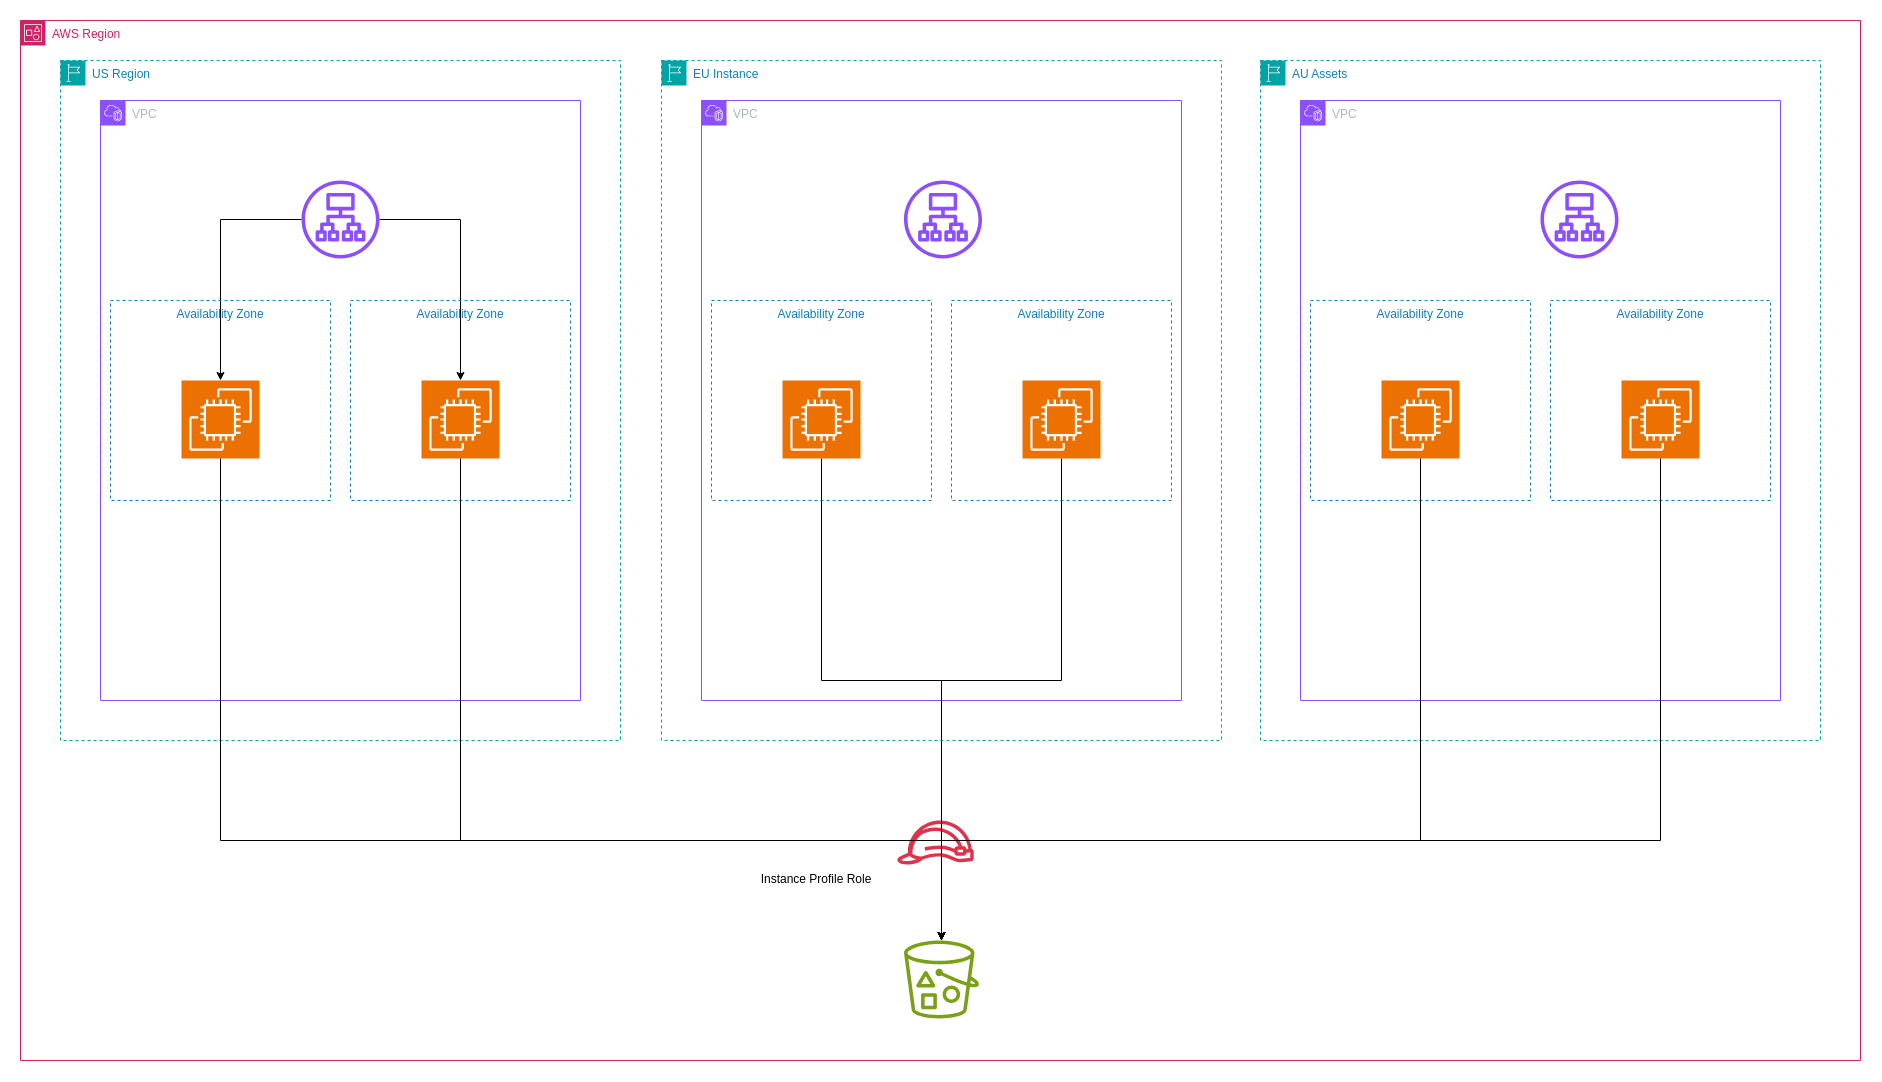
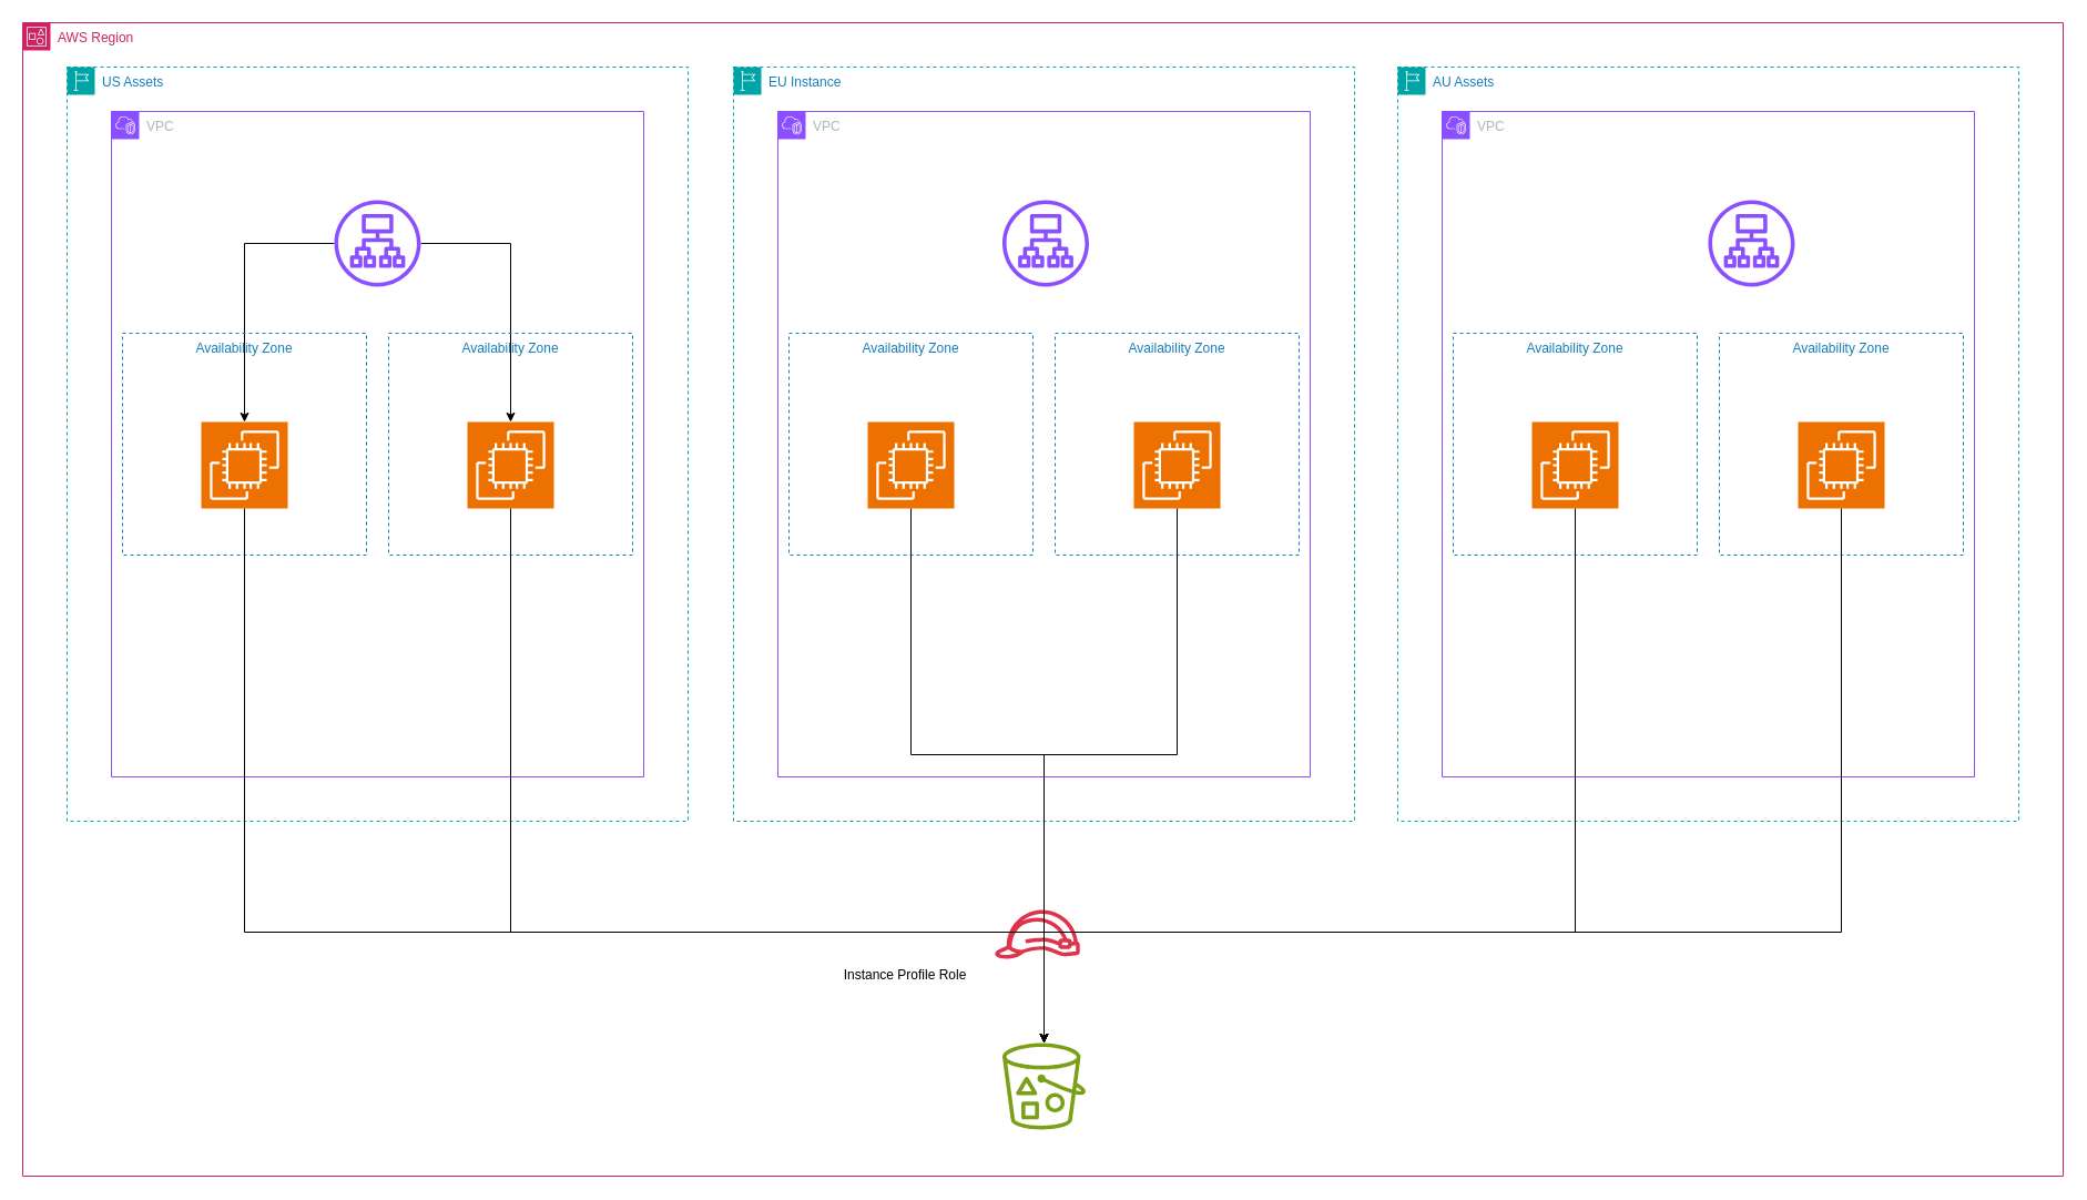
  <mxCell id="0" />
  <mxCell id="1" parent="0" />
  <mxCell id="2" value="AWS Region" style="points=[[0,0],[0.25,0],[0.5,0],[0.75,0],[1,0],[1,0.25],[1,0.5],[1,0.75],[1,1],[0.75,1],[0.5,1],[0.25,1],[0,1],[0,0.75],[0,0.5],[0,0.25]];outlineConnect=0;gradientColor=none;html=1;whiteSpace=wrap;fontSize=12;fontStyle=0;container=1;pointerEvents=0;collapsible=0;recursiveResize=0;shape=mxgraph.aws4.group;grIcon=mxgraph.aws4.group_account;strokeColor=#CD2264;fillColor=none;verticalAlign=top;align=left;spacingLeft=30;fontColor=#CD2264;dashed=0;" vertex="1" parent="1"><mxGeometry x="20" y="20" width="1840" height="1040" as="geometry" /></mxCell>
- <mxCell id="3" value="US Region" style="points=[[0,0],[0.25,0],[0.5,0],[0.75,0],[1,0],[1,0.25],[1,0.5],[1,0.75],[1,1],[0.75,1],[0.5,1],[0.25,1],[0,1],[0,0.75],[0,0.5],[0,0.25]];outlineConnect=0;gradientColor=none;html=1;whiteSpace=wrap;fontSize=12;fontStyle=0;container=1;pointerEvents=0;collapsible=0;recursiveResize=0;shape=mxgraph.aws4.group;grIcon=mxgraph.aws4.group_region;strokeColor=#00A4A6;fillColor=none;verticalAlign=top;align=left;spacingLeft=30;fontColor=#147EBA;dashed=1;" vertex="1" parent="2"><mxGeometry x="40" y="40" width="560" height="680" as="geometry" /></mxCell>
+ <mxCell id="3" value="US Assets" style="points=[[0,0],[0.25,0],[0.5,0],[0.75,0],[1,0],[1,0.25],[1,0.5],[1,0.75],[1,1],[0.75,1],[0.5,1],[0.25,1],[0,1],[0,0.75],[0,0.5],[0,0.25]];outlineConnect=0;gradientColor=none;html=1;whiteSpace=wrap;fontSize=12;fontStyle=0;container=1;pointerEvents=0;collapsible=0;recursiveResize=0;shape=mxgraph.aws4.group;grIcon=mxgraph.aws4.group_region;strokeColor=#00A4A6;fillColor=none;verticalAlign=top;align=left;spacingLeft=30;fontColor=#147EBA;dashed=1;" vertex="1" parent="2"><mxGeometry x="40" y="40" width="560" height="680" as="geometry" /></mxCell>
  <mxCell id="4" value="VPC" style="points=[[0,0],[0.25,0],[0.5,0],[0.75,0],[1,0],[1,0.25],[1,0.5],[1,0.75],[1,1],[0.75,1],[0.5,1],[0.25,1],[0,1],[0,0.75],[0,0.5],[0,0.25]];outlineConnect=0;gradientColor=none;html=1;whiteSpace=wrap;fontSize=12;fontStyle=0;container=1;pointerEvents=0;collapsible=0;recursiveResize=0;shape=mxgraph.aws4.group;grIcon=mxgraph.aws4.group_vpc2;strokeColor=#8C4FFF;fillColor=none;verticalAlign=top;align=left;spacingLeft=30;fontColor=#AAB7B8;dashed=0;" vertex="1" parent="3"><mxGeometry x="40" y="40" width="480" height="600" as="geometry" /></mxCell>
  <mxCell id="5" style="edgeStyle=orthogonalEdgeStyle;rounded=0;orthogonalLoop=1;jettySize=auto;html=1;" edge="1" parent="4" source="7" target="10"><mxGeometry relative="1" as="geometry" /></mxCell>
  <mxCell id="6" style="edgeStyle=orthogonalEdgeStyle;rounded=0;orthogonalLoop=1;jettySize=auto;html=1;" edge="1" parent="4" source="7" target="11"><mxGeometry relative="1" as="geometry" /></mxCell>
  <mxCell id="7" value="" style="sketch=0;outlineConnect=0;fontColor=#232F3E;gradientColor=none;fillColor=#8C4FFF;strokeColor=none;dashed=0;verticalLabelPosition=bottom;verticalAlign=top;align=center;html=1;fontSize=12;fontStyle=0;aspect=fixed;pointerEvents=1;shape=mxgraph.aws4.application_load_balancer;" vertex="1" parent="4"><mxGeometry x="201" y="80" width="78" height="78" as="geometry" /></mxCell>
  <mxCell id="8" value="Availability Zone" style="fillColor=none;strokeColor=#147EBA;dashed=1;verticalAlign=top;fontStyle=0;fontColor=#147EBA;whiteSpace=wrap;html=1;" vertex="1" parent="4"><mxGeometry x="10" y="200" width="220" height="200" as="geometry" /></mxCell>
  <mxCell id="9" value="Availability Zone" style="fillColor=none;strokeColor=#147EBA;dashed=1;verticalAlign=top;fontStyle=0;fontColor=#147EBA;whiteSpace=wrap;html=1;" vertex="1" parent="4"><mxGeometry x="250" y="200" width="220" height="200" as="geometry" /></mxCell>
  <mxCell id="10" value="" style="sketch=0;points=[[0,0,0],[0.25,0,0],[0.5,0,0],[0.75,0,0],[1,0,0],[0,1,0],[0.25,1,0],[0.5,1,0],[0.75,1,0],[1,1,0],[0,0.25,0],[0,0.5,0],[0,0.75,0],[1,0.25,0],[1,0.5,0],[1,0.75,0]];outlineConnect=0;fontColor=#232F3E;fillColor=#ED7100;strokeColor=#ffffff;dashed=0;verticalLabelPosition=bottom;verticalAlign=top;align=center;html=1;fontSize=12;fontStyle=0;aspect=fixed;shape=mxgraph.aws4.resourceIcon;resIcon=mxgraph.aws4.ec2;" vertex="1" parent="4"><mxGeometry x="81" y="280" width="78" height="78" as="geometry" /></mxCell>
  <mxCell id="11" value="" style="sketch=0;points=[[0,0,0],[0.25,0,0],[0.5,0,0],[0.75,0,0],[1,0,0],[0,1,0],[0.25,1,0],[0.5,1,0],[0.75,1,0],[1,1,0],[0,0.25,0],[0,0.5,0],[0,0.75,0],[1,0.25,0],[1,0.5,0],[1,0.75,0]];outlineConnect=0;fontColor=#232F3E;fillColor=#ED7100;strokeColor=#ffffff;dashed=0;verticalLabelPosition=bottom;verticalAlign=top;align=center;html=1;fontSize=12;fontStyle=0;aspect=fixed;shape=mxgraph.aws4.resourceIcon;resIcon=mxgraph.aws4.ec2;" vertex="1" parent="4"><mxGeometry x="321" y="280" width="78" height="78" as="geometry" /></mxCell>
  <mxCell id="12" value="EU Instance" style="points=[[0,0],[0.25,0],[0.5,0],[0.75,0],[1,0],[1,0.25],[1,0.5],[1,0.75],[1,1],[0.75,1],[0.5,1],[0.25,1],[0,1],[0,0.75],[0,0.5],[0,0.25]];outlineConnect=0;gradientColor=none;html=1;whiteSpace=wrap;fontSize=12;fontStyle=0;container=1;pointerEvents=0;collapsible=0;recursiveResize=0;shape=mxgraph.aws4.group;grIcon=mxgraph.aws4.group_region;strokeColor=#00A4A6;fillColor=none;verticalAlign=top;align=left;spacingLeft=30;fontColor=#147EBA;dashed=1;" vertex="1" parent="2"><mxGeometry x="641" y="40" width="560" height="680" as="geometry" /></mxCell>
  <mxCell id="13" value="VPC" style="points=[[0,0],[0.25,0],[0.5,0],[0.75,0],[1,0],[1,0.25],[1,0.5],[1,0.75],[1,1],[0.75,1],[0.5,1],[0.25,1],[0,1],[0,0.75],[0,0.5],[0,0.25]];outlineConnect=0;gradientColor=none;html=1;whiteSpace=wrap;fontSize=12;fontStyle=0;container=1;pointerEvents=0;collapsible=0;recursiveResize=0;shape=mxgraph.aws4.group;grIcon=mxgraph.aws4.group_vpc2;strokeColor=#8C4FFF;fillColor=none;verticalAlign=top;align=left;spacingLeft=30;fontColor=#AAB7B8;dashed=0;" vertex="1" parent="12"><mxGeometry x="40" y="40" width="480" height="600" as="geometry" /></mxCell>
  <mxCell id="14" value="" style="sketch=0;outlineConnect=0;fontColor=#232F3E;gradientColor=none;fillColor=#8C4FFF;strokeColor=none;dashed=0;verticalLabelPosition=bottom;verticalAlign=top;align=center;html=1;fontSize=12;fontStyle=0;aspect=fixed;pointerEvents=1;shape=mxgraph.aws4.application_load_balancer;" vertex="1" parent="13"><mxGeometry x="202.5" y="80" width="78" height="78" as="geometry" /></mxCell>
  <mxCell id="15" value="Availability Zone" style="fillColor=none;strokeColor=#147EBA;dashed=1;verticalAlign=top;fontStyle=0;fontColor=#147EBA;whiteSpace=wrap;html=1;" vertex="1" parent="13"><mxGeometry x="10" y="200" width="220" height="200" as="geometry" /></mxCell>
  <mxCell id="16" value="Availability Zone" style="fillColor=none;strokeColor=#147EBA;dashed=1;verticalAlign=top;fontStyle=0;fontColor=#147EBA;whiteSpace=wrap;html=1;" vertex="1" parent="13"><mxGeometry x="250" y="200" width="220" height="200" as="geometry" /></mxCell>
  <mxCell id="17" value="" style="sketch=0;points=[[0,0,0],[0.25,0,0],[0.5,0,0],[0.75,0,0],[1,0,0],[0,1,0],[0.25,1,0],[0.5,1,0],[0.75,1,0],[1,1,0],[0,0.25,0],[0,0.5,0],[0,0.75,0],[1,0.25,0],[1,0.5,0],[1,0.75,0]];outlineConnect=0;fontColor=#232F3E;fillColor=#ED7100;strokeColor=#ffffff;dashed=0;verticalLabelPosition=bottom;verticalAlign=top;align=center;html=1;fontSize=12;fontStyle=0;aspect=fixed;shape=mxgraph.aws4.resourceIcon;resIcon=mxgraph.aws4.ec2;" vertex="1" parent="13"><mxGeometry x="81" y="280" width="78" height="78" as="geometry" /></mxCell>
  <mxCell id="18" value="" style="sketch=0;points=[[0,0,0],[0.25,0,0],[0.5,0,0],[0.75,0,0],[1,0,0],[0,1,0],[0.25,1,0],[0.5,1,0],[0.75,1,0],[1,1,0],[0,0.25,0],[0,0.5,0],[0,0.75,0],[1,0.25,0],[1,0.5,0],[1,0.75,0]];outlineConnect=0;fontColor=#232F3E;fillColor=#ED7100;strokeColor=#ffffff;dashed=0;verticalLabelPosition=bottom;verticalAlign=top;align=center;html=1;fontSize=12;fontStyle=0;aspect=fixed;shape=mxgraph.aws4.resourceIcon;resIcon=mxgraph.aws4.ec2;" vertex="1" parent="13"><mxGeometry x="321" y="280" width="78" height="78" as="geometry" /></mxCell>
  <mxCell id="19" value="AU Assets" style="points=[[0,0],[0.25,0],[0.5,0],[0.75,0],[1,0],[1,0.25],[1,0.5],[1,0.75],[1,1],[0.75,1],[0.5,1],[0.25,1],[0,1],[0,0.75],[0,0.5],[0,0.25]];outlineConnect=0;gradientColor=none;html=1;whiteSpace=wrap;fontSize=12;fontStyle=0;container=1;pointerEvents=0;collapsible=0;recursiveResize=0;shape=mxgraph.aws4.group;grIcon=mxgraph.aws4.group_region;strokeColor=#00A4A6;fillColor=none;verticalAlign=top;align=left;spacingLeft=30;fontColor=#147EBA;dashed=1;" vertex="1" parent="2"><mxGeometry x="1240" y="40" width="560" height="680" as="geometry" /></mxCell>
  <mxCell id="20" value="VPC" style="points=[[0,0],[0.25,0],[0.5,0],[0.75,0],[1,0],[1,0.25],[1,0.5],[1,0.75],[1,1],[0.75,1],[0.5,1],[0.25,1],[0,1],[0,0.75],[0,0.5],[0,0.25]];outlineConnect=0;gradientColor=none;html=1;whiteSpace=wrap;fontSize=12;fontStyle=0;container=1;pointerEvents=0;collapsible=0;recursiveResize=0;shape=mxgraph.aws4.group;grIcon=mxgraph.aws4.group_vpc2;strokeColor=#8C4FFF;fillColor=none;verticalAlign=top;align=left;spacingLeft=30;fontColor=#AAB7B8;dashed=0;" vertex="1" parent="19"><mxGeometry x="40" y="40" width="480" height="600" as="geometry" /></mxCell>
  <mxCell id="21" value="" style="sketch=0;outlineConnect=0;fontColor=#232F3E;gradientColor=none;fillColor=#8C4FFF;strokeColor=none;dashed=0;verticalLabelPosition=bottom;verticalAlign=top;align=center;html=1;fontSize=12;fontStyle=0;aspect=fixed;pointerEvents=1;shape=mxgraph.aws4.application_load_balancer;" vertex="1" parent="20"><mxGeometry x="240" y="80" width="78" height="78" as="geometry" /></mxCell>
  <mxCell id="22" value="Availability Zone" style="fillColor=none;strokeColor=#147EBA;dashed=1;verticalAlign=top;fontStyle=0;fontColor=#147EBA;whiteSpace=wrap;html=1;" vertex="1" parent="20"><mxGeometry x="10" y="200" width="220" height="200" as="geometry" /></mxCell>
  <mxCell id="23" value="Availability Zone" style="fillColor=none;strokeColor=#147EBA;dashed=1;verticalAlign=top;fontStyle=0;fontColor=#147EBA;whiteSpace=wrap;html=1;" vertex="1" parent="20"><mxGeometry x="250" y="200" width="220" height="200" as="geometry" /></mxCell>
  <mxCell id="24" value="" style="sketch=0;points=[[0,0,0],[0.25,0,0],[0.5,0,0],[0.75,0,0],[1,0,0],[0,1,0],[0.25,1,0],[0.5,1,0],[0.75,1,0],[1,1,0],[0,0.25,0],[0,0.5,0],[0,0.75,0],[1,0.25,0],[1,0.5,0],[1,0.75,0]];outlineConnect=0;fontColor=#232F3E;fillColor=#ED7100;strokeColor=#ffffff;dashed=0;verticalLabelPosition=bottom;verticalAlign=top;align=center;html=1;fontSize=12;fontStyle=0;aspect=fixed;shape=mxgraph.aws4.resourceIcon;resIcon=mxgraph.aws4.ec2;" vertex="1" parent="20"><mxGeometry x="81" y="280" width="78" height="78" as="geometry" /></mxCell>
  <mxCell id="25" value="" style="sketch=0;points=[[0,0,0],[0.25,0,0],[0.5,0,0],[0.75,0,0],[1,0,0],[0,1,0],[0.25,1,0],[0.5,1,0],[0.75,1,0],[1,1,0],[0,0.25,0],[0,0.5,0],[0,0.75,0],[1,0.25,0],[1,0.5,0],[1,0.75,0]];outlineConnect=0;fontColor=#232F3E;fillColor=#ED7100;strokeColor=#ffffff;dashed=0;verticalLabelPosition=bottom;verticalAlign=top;align=center;html=1;fontSize=12;fontStyle=0;aspect=fixed;shape=mxgraph.aws4.resourceIcon;resIcon=mxgraph.aws4.ec2;" vertex="1" parent="20"><mxGeometry x="321" y="280" width="78" height="78" as="geometry" /></mxCell>
  <mxCell id="26" value="" style="sketch=0;outlineConnect=0;fontColor=#232F3E;gradientColor=none;fillColor=#7AA116;strokeColor=none;dashed=0;verticalLabelPosition=bottom;verticalAlign=top;align=center;html=1;fontSize=12;fontStyle=0;aspect=fixed;pointerEvents=1;shape=mxgraph.aws4.bucket_with_objects;" vertex="1" parent="2"><mxGeometry x="883.5" y="920" width="75" height="78" as="geometry" /></mxCell>
  <mxCell id="27" value="" style="sketch=0;outlineConnect=0;fontColor=#232F3E;gradientColor=none;fillColor=#DD344C;strokeColor=none;dashed=0;verticalLabelPosition=bottom;verticalAlign=top;align=center;html=1;fontSize=12;fontStyle=0;aspect=fixed;pointerEvents=1;shape=mxgraph.aws4.role;" vertex="1" parent="2"><mxGeometry x="876" y="800" width="78" height="44" as="geometry" /></mxCell>
  <mxCell id="28" style="edgeStyle=orthogonalEdgeStyle;rounded=0;orthogonalLoop=1;jettySize=auto;html=1;" edge="1" parent="2" source="11" target="26"><mxGeometry relative="1" as="geometry"><Array as="points"><mxPoint x="440" y="820" /><mxPoint x="921" y="820" /></Array></mxGeometry></mxCell>
  <mxCell id="29" style="edgeStyle=orthogonalEdgeStyle;rounded=0;orthogonalLoop=1;jettySize=auto;html=1;" edge="1" parent="2" source="10" target="26"><mxGeometry relative="1" as="geometry"><Array as="points"><mxPoint x="200" y="820" /><mxPoint x="921" y="820" /></Array></mxGeometry></mxCell>
  <mxCell id="30" style="edgeStyle=orthogonalEdgeStyle;rounded=0;orthogonalLoop=1;jettySize=auto;html=1;" edge="1" parent="2" source="17" target="26"><mxGeometry relative="1" as="geometry"><Array as="points"><mxPoint x="801" y="660" /><mxPoint x="921" y="660" /></Array></mxGeometry></mxCell>
  <mxCell id="31" style="edgeStyle=orthogonalEdgeStyle;rounded=0;orthogonalLoop=1;jettySize=auto;html=1;" edge="1" parent="2" source="18" target="26"><mxGeometry relative="1" as="geometry"><Array as="points"><mxPoint x="1041" y="660" /><mxPoint x="921" y="660" /></Array></mxGeometry></mxCell>
  <mxCell id="32" style="edgeStyle=orthogonalEdgeStyle;rounded=0;orthogonalLoop=1;jettySize=auto;html=1;" edge="1" parent="2" source="24" target="26"><mxGeometry relative="1" as="geometry"><Array as="points"><mxPoint x="1400" y="820" /><mxPoint x="921" y="820" /></Array></mxGeometry></mxCell>
  <mxCell id="33" style="edgeStyle=orthogonalEdgeStyle;rounded=0;orthogonalLoop=1;jettySize=auto;html=1;" edge="1" parent="2" source="25" target="26"><mxGeometry relative="1" as="geometry"><Array as="points"><mxPoint x="1640" y="820" /><mxPoint x="921" y="820" /></Array></mxGeometry></mxCell>
  <mxCell id="34" value="Instance Profile Role" style="text;html=1;align=center;verticalAlign=middle;whiteSpace=wrap;rounded=0;" vertex="1" parent="2"><mxGeometry x="736" y="844" width="120" height="30" as="geometry" /></mxCell>
